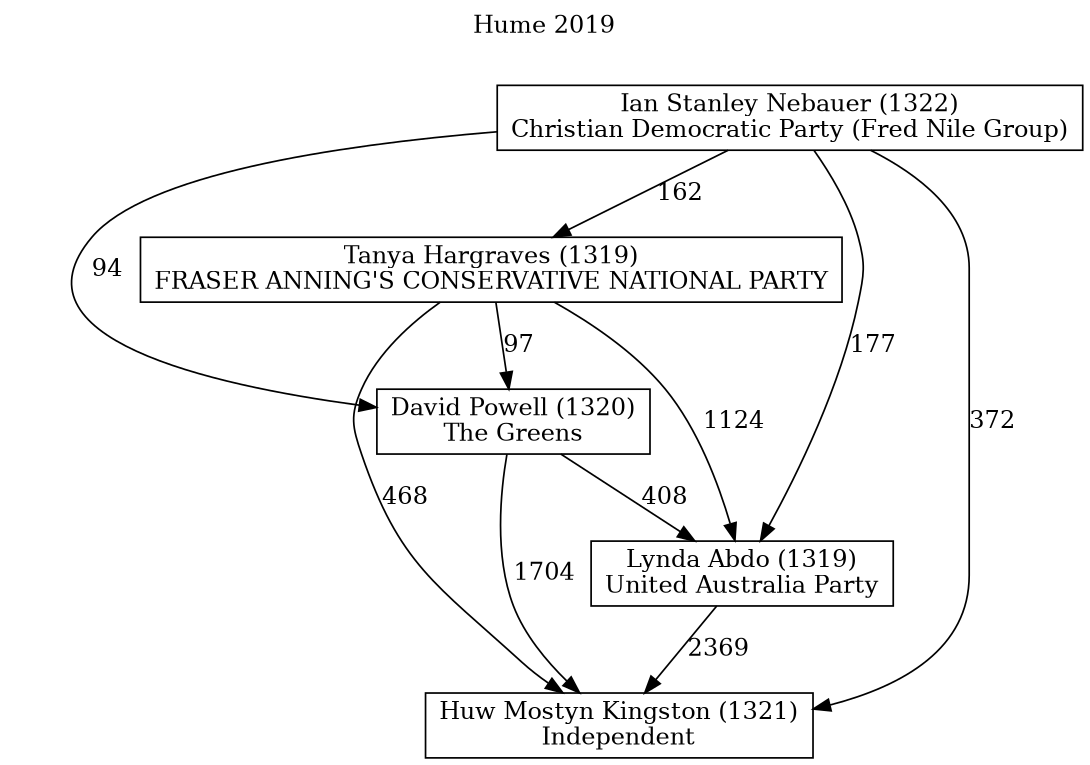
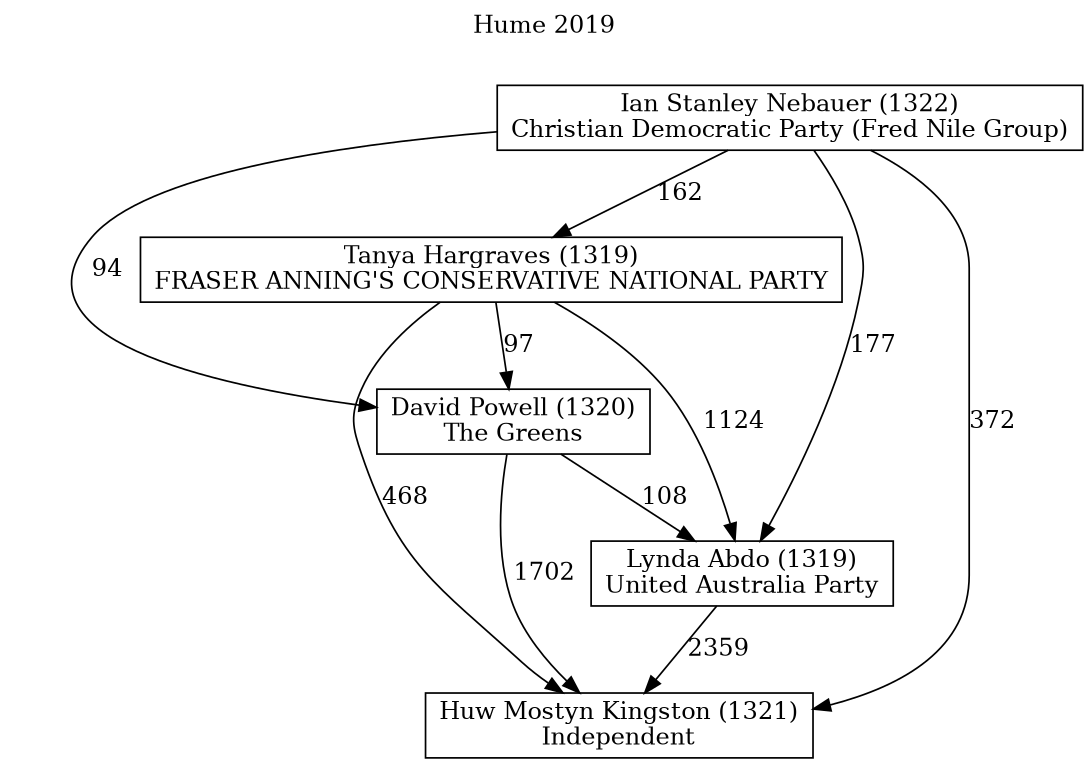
  digraph {
    label="Hume 2019"
    labelloc=t
    mclimit=10
    node [shape=box]
    n1 [label="Huw Mostyn Kingston (1321)\nIndependent"]
    n2 [label="Lynda Abdo (1319)\nUnited Australia Party"]
    n3 [label="David Powell (1320)\nThe Greens"]
    n4 [label="Tanya Hargraves (1319)\nFRASER ANNING'S CONSERVATIVE NATIONAL PARTY"]
    n5 [label="Ian Stanley Nebauer (1322)\nChristian Democratic Party (Fred Nile Group)"]
-   n2 -> n1 [label=2369]
-   n3 -> n1 [label=1704]
-   n3 -> n2 [label=408]
+   n2 -> n1 [label=2359]
+   n3 -> n1 [label=1702]
+   n3 -> n2 [label=108]
    n4 -> n1 [label=468]
    n4 -> n2 [label=1124]
    n4 -> n3 [label=97]
    n5 -> n1 [label=372]
    n5 -> n2 [label=177]
    n5 -> n3 [label=94]
    n5 -> n4 [label=162]
  }
